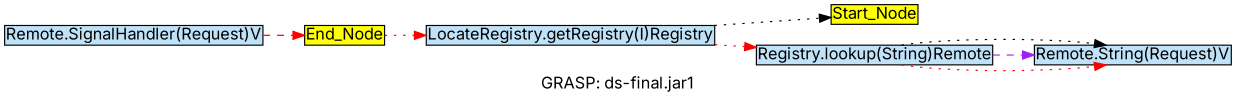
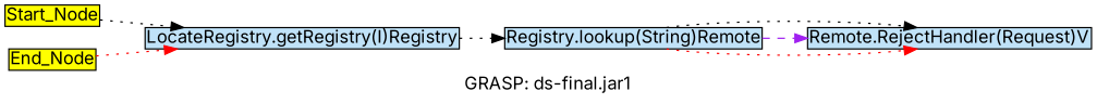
  digraph {
    fontname=Inter
    label="GRASP: ds-final.jar1"
    rankdir=LR
    node [fillcolor="#c0e2f8" fontname=Inter margin=0.02 shape=box style=filled]
    edge [color=black fontname=Inter style=dotted]
    Start_Node [fillcolor=yellow height=0 width=0]
    "LocateRegistry.getRegistry(I)Registry" [height=0 width=0]
    "Registry.lookup(String)Remote" [height=0 width=0]
    End_Node [fillcolor=yellow height=0 width=0]
-   "Remote.RejectHandler(Request)V" [height=0 width=0 label="Remote.String(Request)V"]
-   "Remote.SignalHandler(Request)V" [height=0 width=0]
-   "LocateRegistry.getRegistry(I)Registry" -> Start_Node
-   "LocateRegistry.getRegistry(I)Registry" -> "Registry.lookup(String)Remote" [color=red]
+   "Remote.RejectHandler(Request)V" [height=0 width=0]
+   Start_Node -> "LocateRegistry.getRegistry(I)Registry"
+   "LocateRegistry.getRegistry(I)Registry" -> "Registry.lookup(String)Remote"
    "Registry.lookup(String)Remote" -> "Remote.RejectHandler(Request)V" [color=red]
    "Registry.lookup(String)Remote" -> "Remote.RejectHandler(Request)V" [color=purple style=dashed]
    "Registry.lookup(String)Remote" -> "Remote.RejectHandler(Request)V"
    End_Node -> "LocateRegistry.getRegistry(I)Registry" [color=red]
-   "Remote.SignalHandler(Request)V" -> End_Node [color=red style=dashed]
  }
